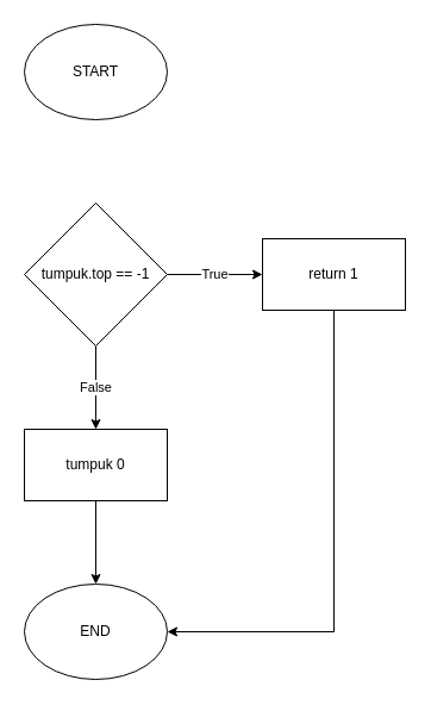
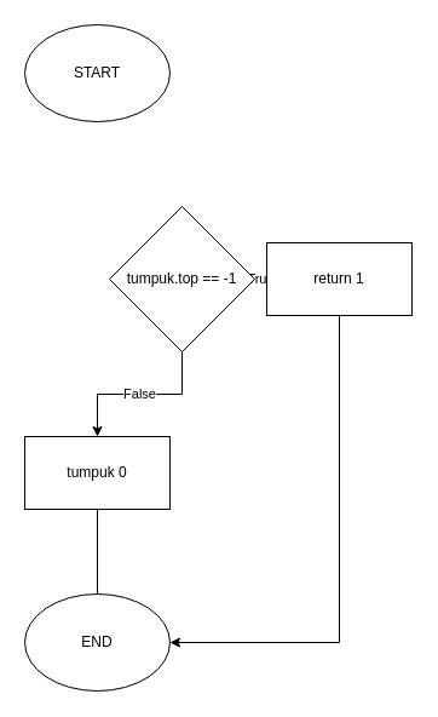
  <mxCell id="0" />
  <mxCell id="1" parent="0" />
  <mxCell id="2" value="START" style="ellipse;whiteSpace=wrap;html=1;" vertex="1" parent="1"><mxGeometry x="20" y="20" width="120" height="80" as="geometry" /></mxCell>
  <mxCell id="3" value="False" style="edgeStyle=orthogonalEdgeStyle;rounded=0;orthogonalLoop=1;jettySize=auto;html=1;" edge="1" parent="1" source="5" target="7"><mxGeometry relative="1" as="geometry" /></mxCell>
  <mxCell id="4" value="True" style="edgeStyle=orthogonalEdgeStyle;rounded=0;orthogonalLoop=1;jettySize=auto;html=1;" edge="1" parent="1" source="5" target="9"><mxGeometry relative="1" as="geometry" /></mxCell>
- <mxCell id="5" value="tumpuk.top == -1" style="rhombus;whiteSpace=wrap;html=1;" vertex="1" parent="1"><mxGeometry x="20" y="170" width="120" height="120" as="geometry" /></mxCell>
- <mxCell id="6" value="" style="edgeStyle=orthogonalEdgeStyle;rounded=0;orthogonalLoop=1;jettySize=auto;html=1;" edge="1" parent="1" source="7" target="10"><mxGeometry relative="1" as="geometry" /></mxCell>
+ <mxCell id="5" value="tumpuk.top == -1" style="rhombus;whiteSpace=wrap;html=1;" vertex="1" parent="1"><mxGeometry x="90" y="170" width="120" height="120" as="geometry" /></mxCell>
+ <mxCell id="6" value="" style="edgeStyle=orthogonalEdgeStyle;rounded=0;orthogonalLoop=1;jettySize=auto;html=1;endArrow=none;" edge="1" parent="1" source="7" target="10"><mxGeometry relative="1" as="geometry" /></mxCell>
  <mxCell id="7" value="tumpuk 0" style="whiteSpace=wrap;html=1;" vertex="1" parent="1"><mxGeometry x="20" y="360" width="120" height="60" as="geometry" /></mxCell>
  <mxCell id="8" style="edgeStyle=orthogonalEdgeStyle;rounded=0;orthogonalLoop=1;jettySize=auto;html=1;entryX=1;entryY=0.5;entryDx=0;entryDy=0;" edge="1" parent="1" source="9" target="10"><mxGeometry relative="1" as="geometry"><Array as="points"><mxPoint x="280" y="530" /></Array></mxGeometry></mxCell>
  <mxCell id="9" value="return 1" style="whiteSpace=wrap;html=1;" vertex="1" parent="1"><mxGeometry x="220" y="200" width="120" height="60" as="geometry" /></mxCell>
  <mxCell id="10" value="END" style="ellipse;whiteSpace=wrap;html=1;" vertex="1" parent="1"><mxGeometry x="20" y="490" width="120" height="80" as="geometry" /></mxCell>
